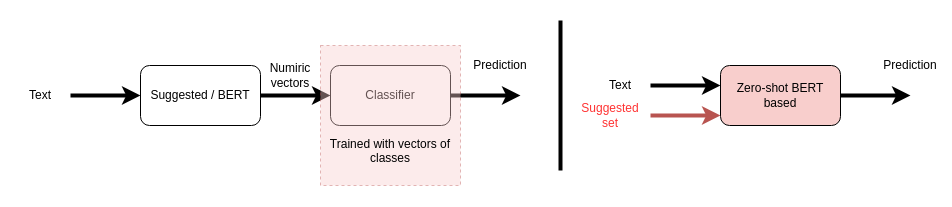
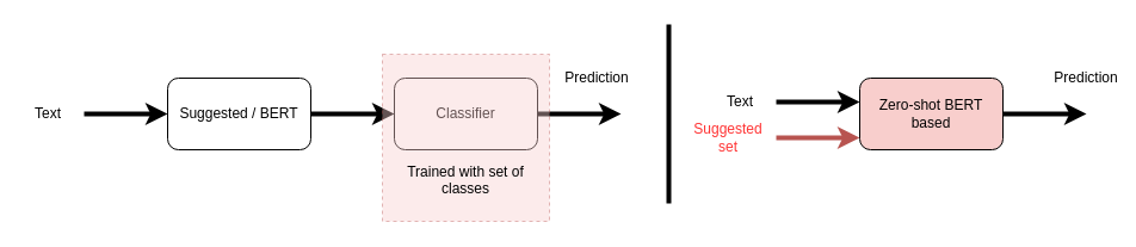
  <mxCell id="0" />
  <mxCell id="1" parent="0" />
  <mxCell id="2" style="edgeStyle=orthogonalEdgeStyle;rounded=0;orthogonalLoop=1;jettySize=auto;html=1;exitX=1;exitY=0.5;exitDx=0;exitDy=0;entryX=0;entryY=0.5;entryDx=0;entryDy=0;strokeWidth=4;" edge="1" parent="1" source="3" target="5"><mxGeometry relative="1" as="geometry" /></mxCell>
  <mxCell id="3" value="Suggested / BERT" style="rounded=1;whiteSpace=wrap;html=1;" vertex="1" parent="1"><mxGeometry x="140" y="65" width="120" height="60" as="geometry" /></mxCell>
  <mxCell id="4" style="edgeStyle=orthogonalEdgeStyle;rounded=0;orthogonalLoop=1;jettySize=auto;html=1;exitX=1;exitY=0.5;exitDx=0;exitDy=0;strokeWidth=4;" edge="1" parent="1" source="5"><mxGeometry relative="1" as="geometry"><mxPoint x="520" y="95" as="targetPoint" /></mxGeometry></mxCell>
  <mxCell id="5" value="Classifier" style="rounded=1;whiteSpace=wrap;html=1;" vertex="1" parent="1"><mxGeometry x="330" y="65" width="120" height="60" as="geometry" /></mxCell>
  <mxCell id="6" value="" style="endArrow=none;html=1;strokeWidth=4;" edge="1" parent="1"><mxGeometry width="50" height="50" relative="1" as="geometry"><mxPoint x="560" y="170" as="sourcePoint" /><mxPoint x="560" y="20" as="targetPoint" /></mxGeometry></mxCell>
  <mxCell id="7" value="Zero-shot BERT based" style="rounded=1;whiteSpace=wrap;html=1;fillColor=#f8cecc;" vertex="1" parent="1"><mxGeometry x="720" y="65" width="120" height="60" as="geometry" /></mxCell>
  <mxCell id="8" value="" style="endArrow=classic;html=1;strokeWidth=4;" edge="1" parent="1"><mxGeometry width="50" height="50" relative="1" as="geometry"><mxPoint x="70" y="95" as="sourcePoint" /><mxPoint x="140" y="95" as="targetPoint" /><Array as="points" /></mxGeometry></mxCell>
  <mxCell id="9" value="Text" style="text;html=1;strokeColor=none;fillColor=none;align=center;verticalAlign=middle;whiteSpace=wrap;rounded=0;" vertex="1" parent="1"><mxGeometry x="20" y="85" width="40" height="20" as="geometry" /></mxCell>
- <mxCell id="10" value="&lt;div&gt;Numiric vectors&lt;/div&gt;" style="text;html=1;strokeColor=none;fillColor=none;align=center;verticalAlign=middle;whiteSpace=wrap;rounded=0;" vertex="1" parent="1"><mxGeometry x="270" y="65" width="40" height="20" as="geometry" /></mxCell>
  <mxCell id="11" value="Prediction" style="text;html=1;strokeColor=none;fillColor=none;align=center;verticalAlign=middle;whiteSpace=wrap;rounded=0;" vertex="1" parent="1"><mxGeometry x="480" y="55" width="40" height="20" as="geometry" /></mxCell>
  <mxCell id="12" value="" style="endArrow=classic;html=1;strokeWidth=4;" edge="1" parent="1"><mxGeometry width="50" height="50" relative="1" as="geometry"><mxPoint x="650" y="85" as="sourcePoint" /><mxPoint x="720" y="85" as="targetPoint" /><Array as="points" /></mxGeometry></mxCell>
  <mxCell id="13" value="" style="endArrow=classic;html=1;strokeWidth=4;fillColor=#f8cecc;strokeColor=#b85450;" edge="1" parent="1"><mxGeometry width="50" height="50" relative="1" as="geometry"><mxPoint x="650" y="115" as="sourcePoint" /><mxPoint x="720" y="115" as="targetPoint" /><Array as="points" /></mxGeometry></mxCell>
- <mxCell id="14" value="&lt;div&gt;&lt;br&gt;&lt;/div&gt;&lt;div&gt;&lt;br&gt;&lt;/div&gt;&lt;div&gt;&lt;br&gt;&lt;/div&gt;&lt;div&gt;&lt;br&gt;&lt;/div&gt;&lt;div&gt;&lt;br&gt;&lt;/div&gt;&lt;div&gt;Trained with vectors of &lt;br&gt;&lt;/div&gt;&lt;div&gt;classes&lt;/div&gt;" style="rounded=0;whiteSpace=wrap;html=1;fillColor=#f8cecc;strokeColor=#b85450;dashed=1;opacity=40;" vertex="1" parent="1"><mxGeometry x="320" y="45" width="140" height="140" as="geometry" /></mxCell>
+ <mxCell id="14" value="&lt;div&gt;&lt;br&gt;&lt;/div&gt;&lt;div&gt;&lt;br&gt;&lt;/div&gt;&lt;div&gt;&lt;br&gt;&lt;/div&gt;&lt;div&gt;&lt;br&gt;&lt;/div&gt;&lt;div&gt;&lt;br&gt;&lt;/div&gt;&lt;div&gt;Trained with set of &lt;br&gt;&lt;/div&gt;&lt;div&gt;classes&lt;/div&gt;" style="rounded=0;whiteSpace=wrap;html=1;fillColor=#f8cecc;strokeColor=#b85450;dashed=1;opacity=40;" vertex="1" parent="1"><mxGeometry x="320" y="45" width="140" height="140" as="geometry" /></mxCell>
  <mxCell id="15" value="Text" style="text;html=1;strokeColor=none;fillColor=none;align=center;verticalAlign=middle;whiteSpace=wrap;rounded=0;" vertex="1" parent="1"><mxGeometry x="600" y="75" width="40" height="20" as="geometry" /></mxCell>
  <mxCell id="16" value="Suggested set" style="text;html=1;strokeColor=none;fillColor=none;align=center;verticalAlign=middle;whiteSpace=wrap;rounded=0;fontColor=#FF3333;" vertex="1" parent="1"><mxGeometry x="590" y="105" width="40" height="20" as="geometry" /></mxCell>
  <mxCell id="17" style="edgeStyle=orthogonalEdgeStyle;rounded=0;orthogonalLoop=1;jettySize=auto;html=1;exitX=1;exitY=0.5;exitDx=0;exitDy=0;strokeWidth=4;" edge="1" parent="1"><mxGeometry relative="1" as="geometry"><mxPoint x="910" y="95" as="targetPoint" /><mxPoint x="840" y="95" as="sourcePoint" /></mxGeometry></mxCell>
  <mxCell id="18" value="Prediction" style="text;html=1;strokeColor=none;fillColor=none;align=center;verticalAlign=middle;whiteSpace=wrap;rounded=0;" vertex="1" parent="1"><mxGeometry x="890" y="55" width="40" height="20" as="geometry" /></mxCell>
